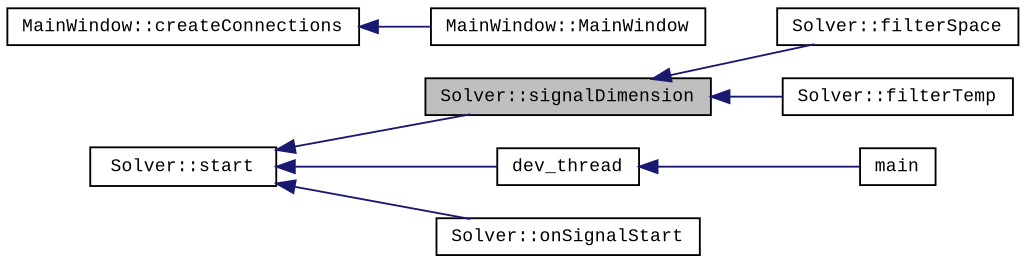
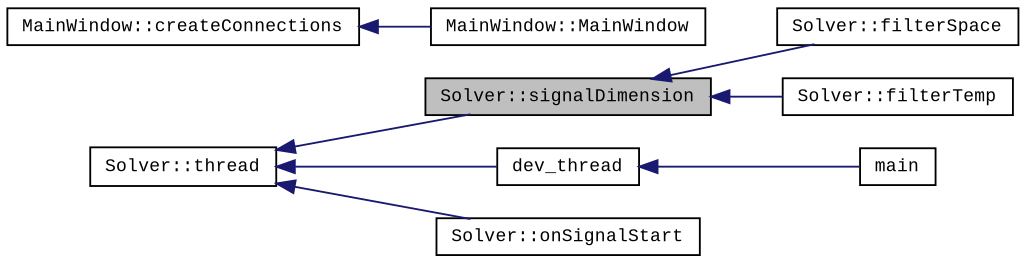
  digraph {
    fontname="Liberation Mono"
    rankdir=LR
    node [color=black fontname="Liberation Mono" fontsize=10 shape=record]
    edge [color=midnightblue dir=back fontname="Liberation Mono" fontsize=10 labelfontname=Helvetica labelfontsize=10 style=solid]
    n1 [fillcolor=grey75 fontcolor=black height=0.2 label="Solver::signalDimension" style=filled width=0.4]
    n2 [height=0.2 label="Solver::filterSpace" width=0.4]
    n3 [height=0.2 label="Solver::filterTemp" width=0.4]
-   n4 [height=0.2 label="Solver::start" width=0.4]
+   n4 [height=0.2 label="Solver::thread" width=0.4]
    n5 [height=0.2 label=dev_thread width=0.4]
    n6 [height=0.2 label="Solver::onSignalStart" width=0.4]
    n7 [height=0.2 label=main width=0.4]
    n8 [height=0.2 label="MainWindow::createConnections" width=0.4]
    n9 [height=0.2 label="MainWindow::MainWindow" width=0.4]
    n1 -> n2
    n1 -> n3
    n4 -> n1
    n4 -> n5
    n4 -> n6
    n5 -> n7
    n8 -> n9
  }
